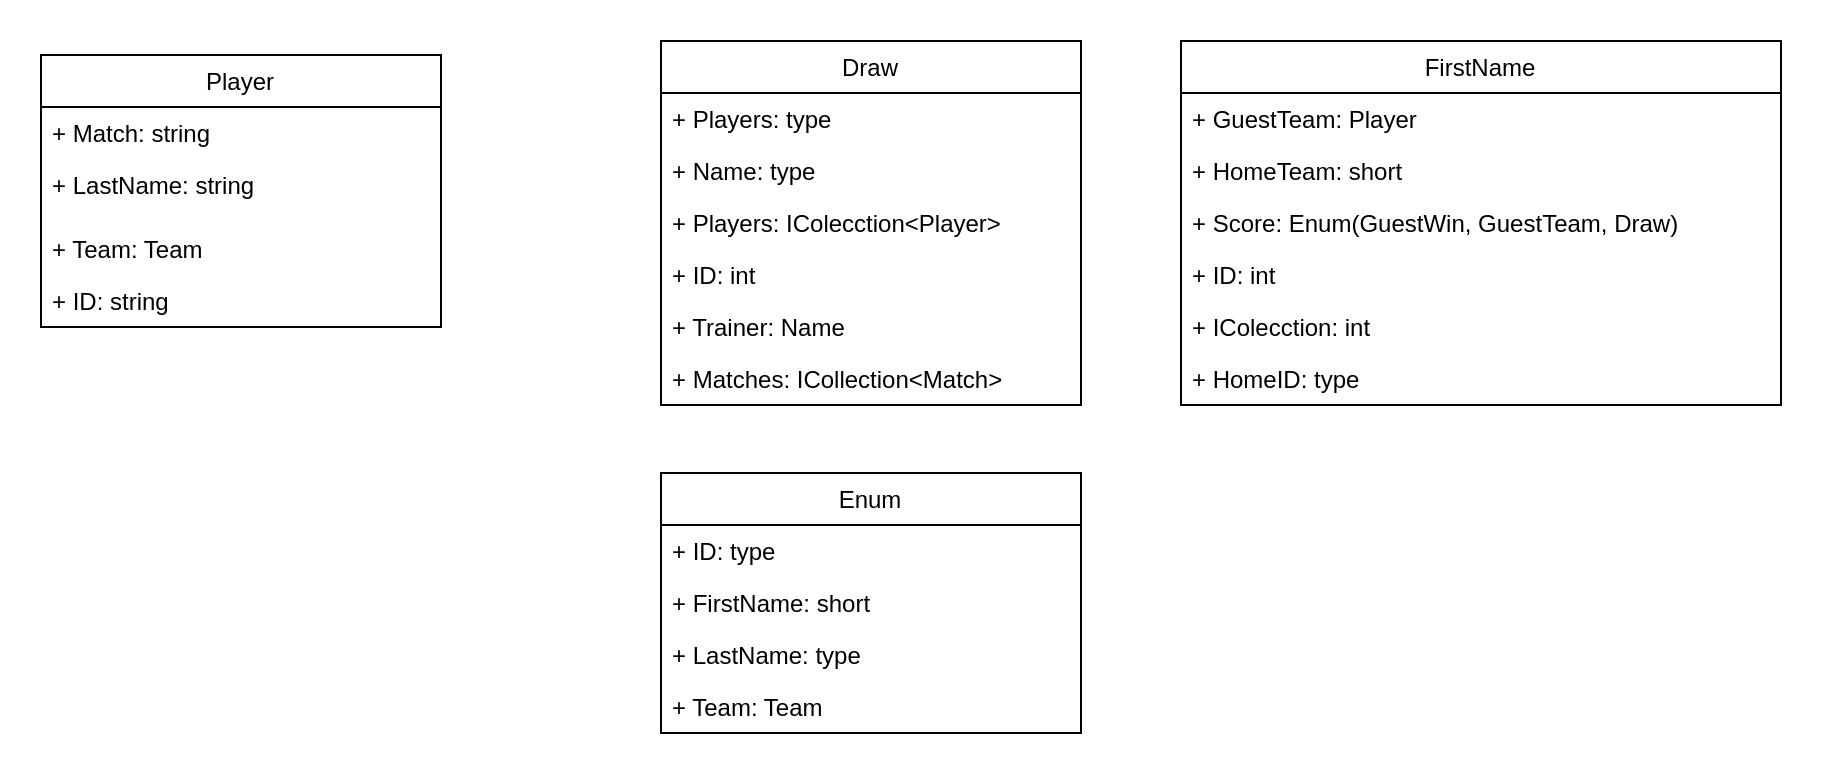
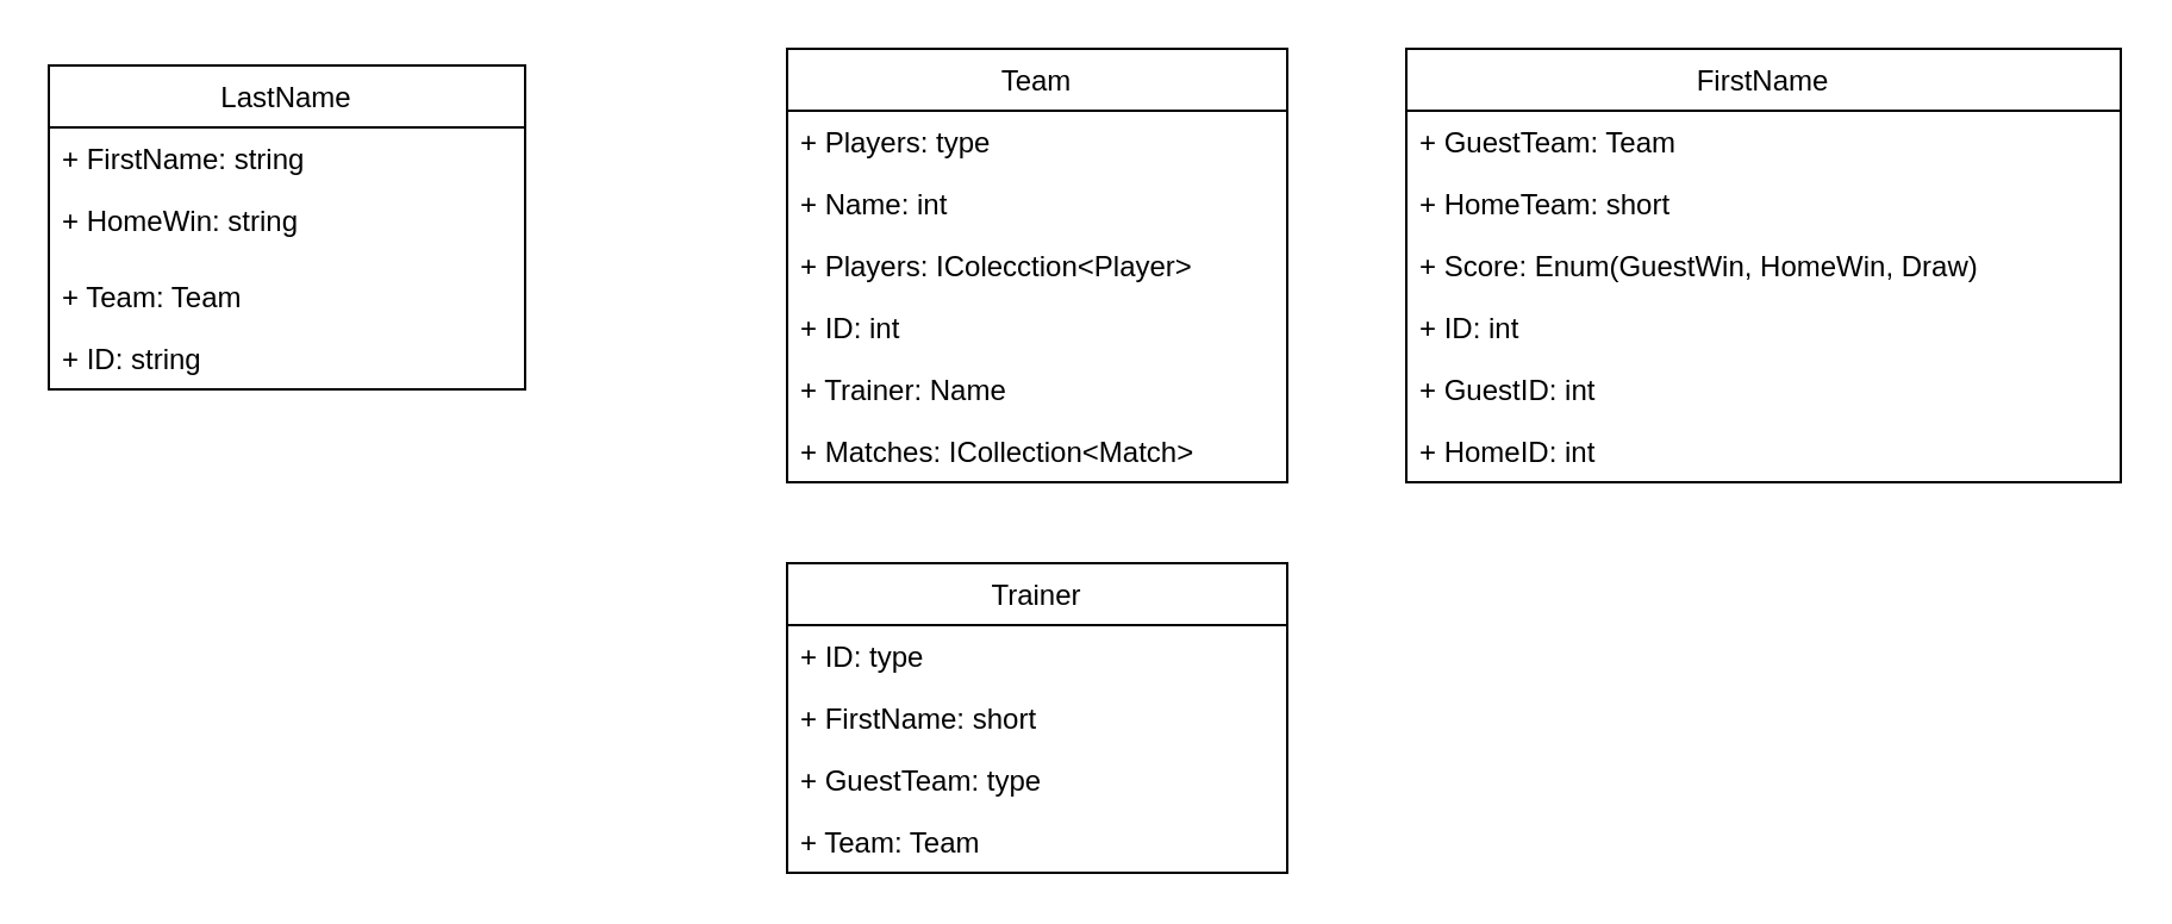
  <mxCell id="0" />
  <mxCell id="1" parent="0" />
- <mxCell id="2" value="Player" style="swimlane;fontStyle=0;childLayout=stackLayout;horizontal=1;startSize=26;fillColor=none;horizontalStack=0;resizeParent=1;resizeParentMax=0;resizeLast=0;collapsible=1;marginBottom=0;" vertex="1" parent="1"><mxGeometry x="20" y="27" width="200" height="136" as="geometry" /></mxCell>
- <mxCell id="3" value="+ Match: string" style="text;strokeColor=none;fillColor=none;align=left;verticalAlign=top;spacingLeft=4;spacingRight=4;overflow=hidden;rotatable=0;points=[[0,0.5],[1,0.5]];portConstraint=eastwest;" vertex="1" parent="2"><mxGeometry y="26" width="200" height="26" as="geometry" /></mxCell>
- <mxCell id="4" value="+ LastName: string" style="text;strokeColor=none;fillColor=none;align=left;verticalAlign=top;spacingLeft=4;spacingRight=4;overflow=hidden;rotatable=0;points=[[0,0.5],[1,0.5]];portConstraint=eastwest;" vertex="1" parent="2"><mxGeometry y="52" width="200" height="32" as="geometry" /></mxCell>
+ <mxCell id="2" value="LastName" style="swimlane;fontStyle=0;childLayout=stackLayout;horizontal=1;startSize=26;fillColor=none;horizontalStack=0;resizeParent=1;resizeParentMax=0;resizeLast=0;collapsible=1;marginBottom=0;" vertex="1" parent="1"><mxGeometry x="20" y="27" width="200" height="136" as="geometry" /></mxCell>
+ <mxCell id="3" value="+ FirstName: string" style="text;strokeColor=none;fillColor=none;align=left;verticalAlign=top;spacingLeft=4;spacingRight=4;overflow=hidden;rotatable=0;points=[[0,0.5],[1,0.5]];portConstraint=eastwest;" vertex="1" parent="2"><mxGeometry y="26" width="200" height="26" as="geometry" /></mxCell>
+ <mxCell id="4" value="+ HomeWin: string" style="text;strokeColor=none;fillColor=none;align=left;verticalAlign=top;spacingLeft=4;spacingRight=4;overflow=hidden;rotatable=0;points=[[0,0.5],[1,0.5]];portConstraint=eastwest;" vertex="1" parent="2"><mxGeometry y="52" width="200" height="32" as="geometry" /></mxCell>
  <mxCell id="5" value="+ Team: Team" style="text;strokeColor=none;fillColor=none;align=left;verticalAlign=top;spacingLeft=4;spacingRight=4;overflow=hidden;rotatable=0;points=[[0,0.5],[1,0.5]];portConstraint=eastwest;" vertex="1" parent="2"><mxGeometry y="84" width="200" height="26" as="geometry" /></mxCell>
  <mxCell id="6" value="+ ID: string" style="text;strokeColor=none;fillColor=none;align=left;verticalAlign=top;spacingLeft=4;spacingRight=4;overflow=hidden;rotatable=0;points=[[0,0.5],[1,0.5]];portConstraint=eastwest;" vertex="1" parent="2"><mxGeometry y="110" width="200" height="26" as="geometry" /></mxCell>
- <mxCell id="7" value="Draw" style="swimlane;fontStyle=0;childLayout=stackLayout;horizontal=1;startSize=26;fillColor=none;horizontalStack=0;resizeParent=1;resizeParentMax=0;resizeLast=0;collapsible=1;marginBottom=0;" vertex="1" parent="1"><mxGeometry x="330" y="20" width="210" height="182" as="geometry" /></mxCell>
+ <mxCell id="7" value="Team" style="swimlane;fontStyle=0;childLayout=stackLayout;horizontal=1;startSize=26;fillColor=none;horizontalStack=0;resizeParent=1;resizeParentMax=0;resizeLast=0;collapsible=1;marginBottom=0;" vertex="1" parent="1"><mxGeometry x="330" y="20" width="210" height="182" as="geometry" /></mxCell>
  <mxCell id="8" value="+ Players: type" style="text;strokeColor=none;fillColor=none;align=left;verticalAlign=top;spacingLeft=4;spacingRight=4;overflow=hidden;rotatable=0;points=[[0,0.5],[1,0.5]];portConstraint=eastwest;" vertex="1" parent="7"><mxGeometry y="26" width="210" height="26" as="geometry" /></mxCell>
- <mxCell id="9" value="+ Name: type" style="text;strokeColor=none;fillColor=none;align=left;verticalAlign=top;spacingLeft=4;spacingRight=4;overflow=hidden;rotatable=0;points=[[0,0.5],[1,0.5]];portConstraint=eastwest;" vertex="1" parent="7"><mxGeometry y="52" width="210" height="26" as="geometry" /></mxCell>
+ <mxCell id="9" value="+ Name: int" style="text;strokeColor=none;fillColor=none;align=left;verticalAlign=top;spacingLeft=4;spacingRight=4;overflow=hidden;rotatable=0;points=[[0,0.5],[1,0.5]];portConstraint=eastwest;" vertex="1" parent="7"><mxGeometry y="52" width="210" height="26" as="geometry" /></mxCell>
  <mxCell id="10" value="+ Players: IColecction&lt;Player&gt;" style="text;strokeColor=none;fillColor=none;align=left;verticalAlign=top;spacingLeft=4;spacingRight=4;overflow=hidden;rotatable=0;points=[[0,0.5],[1,0.5]];portConstraint=eastwest;" vertex="1" parent="7"><mxGeometry y="78" width="210" height="26" as="geometry" /></mxCell>
  <mxCell id="11" value="+ ID: int" style="text;strokeColor=none;fillColor=none;align=left;verticalAlign=top;spacingLeft=4;spacingRight=4;overflow=hidden;rotatable=0;points=[[0,0.5],[1,0.5]];portConstraint=eastwest;" vertex="1" parent="7"><mxGeometry y="104" width="210" height="26" as="geometry" /></mxCell>
  <mxCell id="12" value="+ Trainer: Name" style="text;strokeColor=none;fillColor=none;align=left;verticalAlign=top;spacingLeft=4;spacingRight=4;overflow=hidden;rotatable=0;points=[[0,0.5],[1,0.5]];portConstraint=eastwest;" vertex="1" parent="7"><mxGeometry y="130" width="210" height="26" as="geometry" /></mxCell>
  <mxCell id="13" value="+ Matches: ICollection&lt;Match&gt;" style="text;strokeColor=none;fillColor=none;align=left;verticalAlign=top;spacingLeft=4;spacingRight=4;overflow=hidden;rotatable=0;points=[[0,0.5],[1,0.5]];portConstraint=eastwest;" vertex="1" parent="7"><mxGeometry y="156" width="210" height="26" as="geometry" /></mxCell>
  <mxCell id="14" value="FirstName" style="swimlane;fontStyle=0;childLayout=stackLayout;horizontal=1;startSize=26;fillColor=none;horizontalStack=0;resizeParent=1;resizeParentMax=0;resizeLast=0;collapsible=1;marginBottom=0;" vertex="1" parent="1"><mxGeometry x="590" y="20" width="300" height="182" as="geometry" /></mxCell>
- <mxCell id="15" value="+ GuestTeam: Player" style="text;strokeColor=none;fillColor=none;align=left;verticalAlign=top;spacingLeft=4;spacingRight=4;overflow=hidden;rotatable=0;points=[[0,0.5],[1,0.5]];portConstraint=eastwest;" vertex="1" parent="14"><mxGeometry y="26" width="300" height="26" as="geometry" /></mxCell>
+ <mxCell id="15" value="+ GuestTeam: Team" style="text;strokeColor=none;fillColor=none;align=left;verticalAlign=top;spacingLeft=4;spacingRight=4;overflow=hidden;rotatable=0;points=[[0,0.5],[1,0.5]];portConstraint=eastwest;" vertex="1" parent="14"><mxGeometry y="26" width="300" height="26" as="geometry" /></mxCell>
  <mxCell id="16" value="+ HomeTeam: short" style="text;strokeColor=none;fillColor=none;align=left;verticalAlign=top;spacingLeft=4;spacingRight=4;overflow=hidden;rotatable=0;points=[[0,0.5],[1,0.5]];portConstraint=eastwest;" vertex="1" parent="14"><mxGeometry y="52" width="300" height="26" as="geometry" /></mxCell>
- <mxCell id="17" value="+ Score: Enum(GuestWin, GuestTeam, Draw)" style="text;strokeColor=none;fillColor=none;align=left;verticalAlign=top;spacingLeft=4;spacingRight=4;overflow=hidden;rotatable=0;points=[[0,0.5],[1,0.5]];portConstraint=eastwest;" vertex="1" parent="14"><mxGeometry y="78" width="300" height="26" as="geometry" /></mxCell>
+ <mxCell id="17" value="+ Score: Enum(GuestWin, HomeWin, Draw)" style="text;strokeColor=none;fillColor=none;align=left;verticalAlign=top;spacingLeft=4;spacingRight=4;overflow=hidden;rotatable=0;points=[[0,0.5],[1,0.5]];portConstraint=eastwest;" vertex="1" parent="14"><mxGeometry y="78" width="300" height="26" as="geometry" /></mxCell>
  <mxCell id="18" value="+ ID: int" style="text;strokeColor=none;fillColor=none;align=left;verticalAlign=top;spacingLeft=4;spacingRight=4;overflow=hidden;rotatable=0;points=[[0,0.5],[1,0.5]];portConstraint=eastwest;" vertex="1" parent="14"><mxGeometry y="104" width="300" height="26" as="geometry" /></mxCell>
- <mxCell id="19" value="+ IColecction: int" style="text;strokeColor=none;fillColor=none;align=left;verticalAlign=top;spacingLeft=4;spacingRight=4;overflow=hidden;rotatable=0;points=[[0,0.5],[1,0.5]];portConstraint=eastwest;" vertex="1" parent="14"><mxGeometry y="130" width="300" height="26" as="geometry" /></mxCell>
- <mxCell id="20" value="+ HomeID: type" style="text;strokeColor=none;fillColor=none;align=left;verticalAlign=top;spacingLeft=4;spacingRight=4;overflow=hidden;rotatable=0;points=[[0,0.5],[1,0.5]];portConstraint=eastwest;" vertex="1" parent="14"><mxGeometry y="156" width="300" height="26" as="geometry" /></mxCell>
- <mxCell id="21" value="Enum" style="swimlane;fontStyle=0;childLayout=stackLayout;horizontal=1;startSize=26;fillColor=none;horizontalStack=0;resizeParent=1;resizeParentMax=0;resizeLast=0;collapsible=1;marginBottom=0;" vertex="1" parent="1"><mxGeometry x="330" y="236" width="210" height="130" as="geometry" /></mxCell>
+ <mxCell id="19" value="+ GuestID: int" style="text;strokeColor=none;fillColor=none;align=left;verticalAlign=top;spacingLeft=4;spacingRight=4;overflow=hidden;rotatable=0;points=[[0,0.5],[1,0.5]];portConstraint=eastwest;" vertex="1" parent="14"><mxGeometry y="130" width="300" height="26" as="geometry" /></mxCell>
+ <mxCell id="20" value="+ HomeID: int" style="text;strokeColor=none;fillColor=none;align=left;verticalAlign=top;spacingLeft=4;spacingRight=4;overflow=hidden;rotatable=0;points=[[0,0.5],[1,0.5]];portConstraint=eastwest;" vertex="1" parent="14"><mxGeometry y="156" width="300" height="26" as="geometry" /></mxCell>
+ <mxCell id="21" value="Trainer" style="swimlane;fontStyle=0;childLayout=stackLayout;horizontal=1;startSize=26;fillColor=none;horizontalStack=0;resizeParent=1;resizeParentMax=0;resizeLast=0;collapsible=1;marginBottom=0;" vertex="1" parent="1"><mxGeometry x="330" y="236" width="210" height="130" as="geometry" /></mxCell>
  <mxCell id="22" value="+ ID: type" style="text;strokeColor=none;fillColor=none;align=left;verticalAlign=top;spacingLeft=4;spacingRight=4;overflow=hidden;rotatable=0;points=[[0,0.5],[1,0.5]];portConstraint=eastwest;" vertex="1" parent="21"><mxGeometry y="26" width="210" height="26" as="geometry" /></mxCell>
  <mxCell id="23" value="+ FirstName: short" style="text;strokeColor=none;fillColor=none;align=left;verticalAlign=top;spacingLeft=4;spacingRight=4;overflow=hidden;rotatable=0;points=[[0,0.5],[1,0.5]];portConstraint=eastwest;" vertex="1" parent="21"><mxGeometry y="52" width="210" height="26" as="geometry" /></mxCell>
- <mxCell id="24" value="+ LastName: type" style="text;strokeColor=none;fillColor=none;align=left;verticalAlign=top;spacingLeft=4;spacingRight=4;overflow=hidden;rotatable=0;points=[[0,0.5],[1,0.5]];portConstraint=eastwest;" vertex="1" parent="21"><mxGeometry y="78" width="210" height="26" as="geometry" /></mxCell>
+ <mxCell id="24" value="+ GuestTeam: type" style="text;strokeColor=none;fillColor=none;align=left;verticalAlign=top;spacingLeft=4;spacingRight=4;overflow=hidden;rotatable=0;points=[[0,0.5],[1,0.5]];portConstraint=eastwest;" vertex="1" parent="21"><mxGeometry y="78" width="210" height="26" as="geometry" /></mxCell>
  <mxCell id="25" value="+ Team: Team" style="text;strokeColor=none;fillColor=none;align=left;verticalAlign=top;spacingLeft=4;spacingRight=4;overflow=hidden;rotatable=0;points=[[0,0.5],[1,0.5]];portConstraint=eastwest;" vertex="1" parent="21"><mxGeometry y="104" width="210" height="26" as="geometry" /></mxCell>
